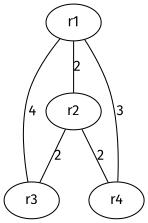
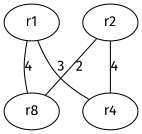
  graph {
    fontname="Fira Sans"
    node [fontname="Fira Sans"]
    edge [fontname="Fira Sans"]
    r1
-   r3
+   r3 [label=r8]
    r2
    r4
    r1 -- r3 [label=4]
-   r1 -- r2 [label=2]
    r1 -- r4 [label=3]
    r2 -- r3 [label=2]
-   r2 -- r4 [label=2]
+   r2 -- r4 [label=4]
  }
